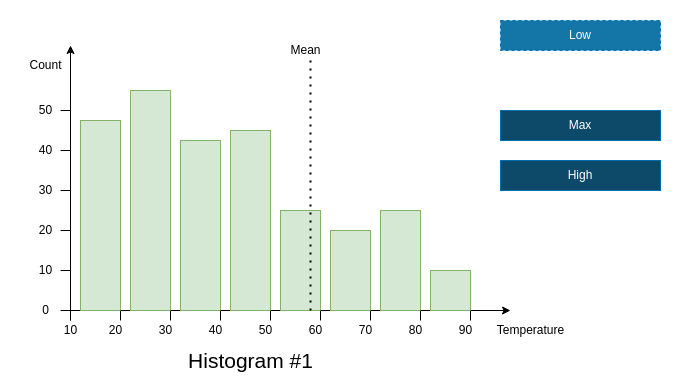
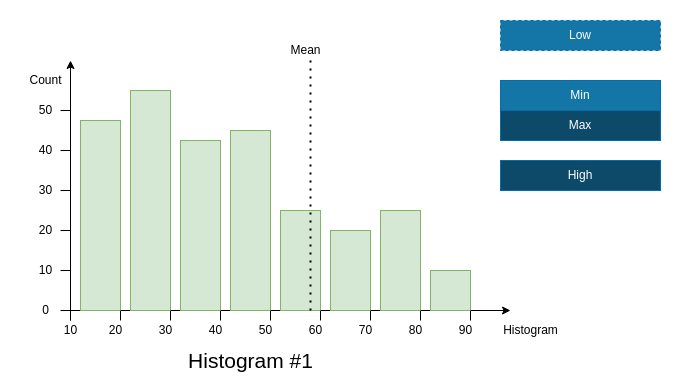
  <mxCell id="0" />
  <mxCell id="1" parent="0" />
  <mxCell id="2" value="" style="endArrow=classic;html=1;rounded=0;" edge="1" parent="1"><mxGeometry width="50" height="50" relative="1" as="geometry"><mxPoint x="70" y="310" as="sourcePoint" /><mxPoint x="510" y="310" as="targetPoint" /></mxGeometry></mxCell>
  <mxCell id="3" value="" style="endArrow=classic;html=1;rounded=0;entryX=1;entryY=-0.5;entryDx=0;entryDy=0;entryPerimeter=0;" edge="1" parent="1" target="41"><mxGeometry width="50" height="50" relative="1" as="geometry"><mxPoint x="70" y="310" as="sourcePoint" /><mxPoint x="70" y="40" as="targetPoint" /></mxGeometry></mxCell>
  <mxCell id="4" value="" style="rounded=0;whiteSpace=wrap;html=1;fillColor=#d5e8d4;strokeColor=#82b366;" vertex="1" parent="1"><mxGeometry x="80" y="120" width="40" height="190" as="geometry" /></mxCell>
  <mxCell id="5" value="" style="rounded=0;whiteSpace=wrap;html=1;fillColor=#d5e8d4;strokeColor=#82b366;" vertex="1" parent="1"><mxGeometry x="130" y="90" width="40" height="220" as="geometry" /></mxCell>
  <mxCell id="6" value="" style="rounded=0;whiteSpace=wrap;html=1;fillColor=#d5e8d4;strokeColor=#82b366;" vertex="1" parent="1"><mxGeometry x="180" y="140" width="40" height="170" as="geometry" /></mxCell>
  <mxCell id="7" value="" style="rounded=0;whiteSpace=wrap;html=1;fillColor=#d5e8d4;strokeColor=#82b366;" vertex="1" parent="1"><mxGeometry x="230" y="130" width="40" height="180" as="geometry" /></mxCell>
  <mxCell id="8" value="Low" style="rounded=0;whiteSpace=wrap;html=1;fillColor=#1476A6;fontColor=#ffffff;strokeColor=#006EAF;dashed=1;" vertex="1" parent="1"><mxGeometry x="500" y="20" width="160" height="30" as="geometry" /></mxCell>
  <mxCell id="9" value="High" style="rounded=0;whiteSpace=wrap;html=1;fillColor=#0D4A69;fontColor=#ffffff;strokeColor=#006EAF;" vertex="1" parent="1"><mxGeometry x="500" y="160" width="160" height="30" as="geometry" /></mxCell>
+ <mxCell id="10" value="Min" style="rounded=0;whiteSpace=wrap;html=1;fillColor=#1476A6;strokeColor=#006EAF;fontColor=#ffffff;" vertex="1" parent="1"><mxGeometry x="500" y="80" width="160" height="30" as="geometry" /></mxCell>
  <mxCell id="11" value="Max" style="rounded=0;whiteSpace=wrap;html=1;fillColor=#0d4a69;strokeColor=#006EAF;fontColor=#ffffff;" vertex="1" parent="1"><mxGeometry x="500" y="110" width="160" height="30" as="geometry" /></mxCell>
  <mxCell id="12" value="" style="rounded=0;whiteSpace=wrap;html=1;fillColor=#d5e8d4;strokeColor=#82b366;" vertex="1" parent="1"><mxGeometry x="280" y="210" width="40" height="100" as="geometry" /></mxCell>
  <mxCell id="13" value="" style="rounded=0;whiteSpace=wrap;html=1;fillColor=#d5e8d4;strokeColor=#82b366;" vertex="1" parent="1"><mxGeometry x="330" y="230" width="40" height="80" as="geometry" /></mxCell>
  <mxCell id="14" value="" style="rounded=0;whiteSpace=wrap;html=1;fillColor=#d5e8d4;strokeColor=#82b366;" vertex="1" parent="1"><mxGeometry x="380" y="210" width="40" height="100" as="geometry" /></mxCell>
  <mxCell id="15" value="" style="rounded=0;whiteSpace=wrap;html=1;fillColor=#d5e8d4;strokeColor=#82b366;" vertex="1" parent="1"><mxGeometry x="430" y="270" width="40" height="40" as="geometry" /></mxCell>
  <mxCell id="16" value="" style="endArrow=none;dashed=1;html=1;dashPattern=1 3;strokeWidth=2;rounded=0;exitX=0.75;exitY=1;exitDx=0;exitDy=0;" edge="1" parent="1" source="12"><mxGeometry width="50" height="50" relative="1" as="geometry"><mxPoint x="250" y="250" as="sourcePoint" /><mxPoint x="310" y="60" as="targetPoint" /></mxGeometry></mxCell>
  <mxCell id="17" value="" style="endArrow=none;html=1;rounded=0;" edge="1" parent="1"><mxGeometry width="50" height="50" relative="1" as="geometry"><mxPoint x="120" y="320" as="sourcePoint" /><mxPoint x="120" y="310" as="targetPoint" /></mxGeometry></mxCell>
  <mxCell id="18" value="Mean" style="text;html=1;align=center;verticalAlign=middle;resizable=0;points=[];autosize=1;strokeColor=none;fillColor=none;" vertex="1" parent="1"><mxGeometry x="280" y="40" width="50" height="20" as="geometry" /></mxCell>
  <mxCell id="19" value="" style="endArrow=none;html=1;rounded=0;" edge="1" parent="1"><mxGeometry width="50" height="50" relative="1" as="geometry"><mxPoint x="60" y="310" as="sourcePoint" /><mxPoint x="70" y="310" as="targetPoint" /></mxGeometry></mxCell>
  <mxCell id="20" value="0" style="text;html=1;align=center;verticalAlign=middle;resizable=0;points=[];autosize=1;strokeColor=none;fillColor=none;" vertex="1" parent="1"><mxGeometry x="35" y="300" width="20" height="20" as="geometry" /></mxCell>
  <mxCell id="21" value="10" style="text;html=1;align=center;verticalAlign=middle;resizable=0;points=[];autosize=1;strokeColor=none;fillColor=none;" vertex="1" parent="1"><mxGeometry x="30" y="260" width="30" height="20" as="geometry" /></mxCell>
  <mxCell id="22" value="20" style="text;html=1;align=center;verticalAlign=middle;resizable=0;points=[];autosize=1;strokeColor=none;fillColor=none;" vertex="1" parent="1"><mxGeometry x="30" y="220" width="30" height="20" as="geometry" /></mxCell>
  <mxCell id="23" value="30" style="text;html=1;align=center;verticalAlign=middle;resizable=0;points=[];autosize=1;strokeColor=none;fillColor=none;" vertex="1" parent="1"><mxGeometry x="30" y="180" width="30" height="20" as="geometry" /></mxCell>
  <mxCell id="24" value="40" style="text;html=1;align=center;verticalAlign=middle;resizable=0;points=[];autosize=1;strokeColor=none;fillColor=none;" vertex="1" parent="1"><mxGeometry x="30" y="140" width="30" height="20" as="geometry" /></mxCell>
  <mxCell id="25" value="50" style="text;html=1;align=center;verticalAlign=middle;resizable=0;points=[];autosize=1;strokeColor=none;fillColor=none;" vertex="1" parent="1"><mxGeometry x="30" y="100" width="30" height="20" as="geometry" /></mxCell>
  <mxCell id="26" value="" style="endArrow=none;html=1;rounded=0;entryX=1;entryY=1;entryDx=0;entryDy=0;" edge="1" parent="1" target="5"><mxGeometry width="50" height="50" relative="1" as="geometry"><mxPoint x="170" y="320" as="sourcePoint" /><mxPoint x="130" y="320" as="targetPoint" /></mxGeometry></mxCell>
  <mxCell id="27" value="" style="endArrow=none;html=1;rounded=0;entryX=1;entryY=1;entryDx=0;entryDy=0;" edge="1" parent="1" target="6"><mxGeometry width="50" height="50" relative="1" as="geometry"><mxPoint x="220" y="320" as="sourcePoint" /><mxPoint x="130" y="320" as="targetPoint" /></mxGeometry></mxCell>
  <mxCell id="28" value="" style="endArrow=none;html=1;rounded=0;entryX=1;entryY=1;entryDx=0;entryDy=0;" edge="1" parent="1" target="7"><mxGeometry width="50" height="50" relative="1" as="geometry"><mxPoint x="270" y="320" as="sourcePoint" /><mxPoint x="230" y="320" as="targetPoint" /></mxGeometry></mxCell>
  <mxCell id="29" value="" style="endArrow=none;html=1;rounded=0;entryX=1;entryY=1;entryDx=0;entryDy=0;" edge="1" parent="1" target="12"><mxGeometry width="50" height="50" relative="1" as="geometry"><mxPoint x="320" y="320" as="sourcePoint" /><mxPoint x="180" y="320" as="targetPoint" /></mxGeometry></mxCell>
  <mxCell id="30" value="" style="endArrow=none;html=1;rounded=0;entryX=1;entryY=1;entryDx=0;entryDy=0;" edge="1" parent="1" target="13"><mxGeometry width="50" height="50" relative="1" as="geometry"><mxPoint x="370" y="320" as="sourcePoint" /><mxPoint x="330" y="320" as="targetPoint" /></mxGeometry></mxCell>
  <mxCell id="31" value="" style="endArrow=none;html=1;rounded=0;entryX=1;entryY=1;entryDx=0;entryDy=0;" edge="1" parent="1" target="14"><mxGeometry width="50" height="50" relative="1" as="geometry"><mxPoint x="420" y="320" as="sourcePoint" /><mxPoint x="380" y="320" as="targetPoint" /></mxGeometry></mxCell>
  <mxCell id="32" value="" style="endArrow=none;html=1;rounded=0;" edge="1" parent="1"><mxGeometry width="50" height="50" relative="1" as="geometry"><mxPoint x="70" y="320" as="sourcePoint" /><mxPoint x="70" y="310" as="targetPoint" /></mxGeometry></mxCell>
  <mxCell id="33" value="" style="endArrow=none;html=1;rounded=0;" edge="1" parent="1"><mxGeometry width="50" height="50" relative="1" as="geometry"><mxPoint x="70" y="320" as="sourcePoint" /><mxPoint x="60" y="270" as="targetPoint" /><Array as="points"><mxPoint x="70" y="270" /></Array></mxGeometry></mxCell>
  <mxCell id="34" value="" style="endArrow=none;html=1;rounded=0;" edge="1" parent="1"><mxGeometry width="50" height="50" relative="1" as="geometry"><mxPoint x="70" y="230" as="sourcePoint" /><mxPoint x="70" y="280" as="targetPoint" /><Array as="points" /></mxGeometry></mxCell>
  <mxCell id="35" value="" style="endArrow=none;html=1;rounded=0;" edge="1" parent="1"><mxGeometry width="50" height="50" relative="1" as="geometry"><mxPoint x="70" y="230" as="sourcePoint" /><mxPoint x="60" y="230" as="targetPoint" /></mxGeometry></mxCell>
  <mxCell id="36" value="" style="endArrow=none;html=1;rounded=0;" edge="1" parent="1"><mxGeometry width="50" height="50" relative="1" as="geometry"><mxPoint x="60" y="190" as="sourcePoint" /><mxPoint x="70" y="190" as="targetPoint" /></mxGeometry></mxCell>
  <mxCell id="37" value="" style="endArrow=none;html=1;rounded=0;" edge="1" parent="1"><mxGeometry width="50" height="50" relative="1" as="geometry"><mxPoint x="60" y="150" as="sourcePoint" /><mxPoint x="70" y="150" as="targetPoint" /></mxGeometry></mxCell>
  <mxCell id="38" value="" style="endArrow=none;html=1;rounded=0;" edge="1" parent="1"><mxGeometry width="50" height="50" relative="1" as="geometry"><mxPoint x="70" y="110" as="sourcePoint" /><mxPoint x="60" y="110" as="targetPoint" /></mxGeometry></mxCell>
- <mxCell id="39" value="Temperature" style="text;html=1;align=center;verticalAlign=middle;resizable=0;points=[];autosize=1;strokeColor=none;fillColor=none;" vertex="1" parent="1"><mxGeometry x="490" y="320" width="80" height="20" as="geometry" /></mxCell>
+ <mxCell id="39" value="Histogram" style="text;html=1;align=center;verticalAlign=middle;resizable=0;points=[];autosize=1;strokeColor=none;fillColor=none;" vertex="1" parent="1"><mxGeometry x="490" y="320" width="80" height="20" as="geometry" /></mxCell>
  <mxCell id="40" value="" style="endArrow=none;html=1;rounded=0;entryX=1;entryY=1;entryDx=0;entryDy=0;" edge="1" parent="1" target="15"><mxGeometry width="50" height="50" relative="1" as="geometry"><mxPoint x="470" y="320" as="sourcePoint" /><mxPoint x="410" y="240" as="targetPoint" /></mxGeometry></mxCell>
- <mxCell id="41" value="Count" style="text;html=1;align=center;verticalAlign=middle;resizable=0;points=[];autosize=1;strokeColor=none;fillColor=none;" vertex="1" parent="1"><mxGeometry x="20" y="55" width="50" height="20" as="geometry" /></mxCell>
+ <mxCell id="41" value="Count" style="text;html=1;align=center;verticalAlign=middle;resizable=0;points=[];autosize=1;strokeColor=none;fillColor=none;" vertex="1" parent="1"><mxGeometry x="20" y="70" width="50" height="20" as="geometry" /></mxCell>
  <mxCell id="42" value="10" style="text;html=1;align=center;verticalAlign=middle;resizable=0;points=[];autosize=1;strokeColor=none;fillColor=none;" vertex="1" parent="1"><mxGeometry x="55" y="320" width="30" height="20" as="geometry" /></mxCell>
  <mxCell id="43" value="20" style="text;html=1;align=center;verticalAlign=middle;resizable=0;points=[];autosize=1;strokeColor=none;fillColor=none;" vertex="1" parent="1"><mxGeometry x="100" y="320" width="30" height="20" as="geometry" /></mxCell>
  <mxCell id="44" value="30" style="text;html=1;align=center;verticalAlign=middle;resizable=0;points=[];autosize=1;strokeColor=none;fillColor=none;" vertex="1" parent="1"><mxGeometry x="150" y="320" width="30" height="20" as="geometry" /></mxCell>
  <mxCell id="45" value="40" style="text;html=1;align=center;verticalAlign=middle;resizable=0;points=[];autosize=1;strokeColor=none;fillColor=none;" vertex="1" parent="1"><mxGeometry x="200" y="320" width="30" height="20" as="geometry" /></mxCell>
  <mxCell id="46" value="50" style="text;html=1;align=center;verticalAlign=middle;resizable=0;points=[];autosize=1;strokeColor=none;fillColor=none;" vertex="1" parent="1"><mxGeometry x="250" y="320" width="30" height="20" as="geometry" /></mxCell>
  <mxCell id="47" value="60" style="text;html=1;align=center;verticalAlign=middle;resizable=0;points=[];autosize=1;strokeColor=none;fillColor=none;" vertex="1" parent="1"><mxGeometry x="300" y="320" width="30" height="20" as="geometry" /></mxCell>
  <mxCell id="48" value="70" style="text;html=1;align=center;verticalAlign=middle;resizable=0;points=[];autosize=1;strokeColor=none;fillColor=none;" vertex="1" parent="1"><mxGeometry x="350" y="320" width="30" height="20" as="geometry" /></mxCell>
  <mxCell id="49" value="80" style="text;html=1;align=center;verticalAlign=middle;resizable=0;points=[];autosize=1;strokeColor=none;fillColor=none;" vertex="1" parent="1"><mxGeometry x="400" y="320" width="30" height="20" as="geometry" /></mxCell>
  <mxCell id="50" value="90" style="text;html=1;align=center;verticalAlign=middle;resizable=0;points=[];autosize=1;strokeColor=none;fillColor=none;" vertex="1" parent="1"><mxGeometry x="450" y="320" width="30" height="20" as="geometry" /></mxCell>
  <mxCell id="51" value="&lt;font style=&quot;font-size: 21px;&quot;&gt;Histogram #1&lt;/font&gt;" style="text;html=1;align=center;verticalAlign=middle;resizable=0;points=[];autosize=1;strokeColor=none;fillColor=none;" vertex="1" parent="1"><mxGeometry x="180" y="350" width="140" height="20" as="geometry" /></mxCell>
